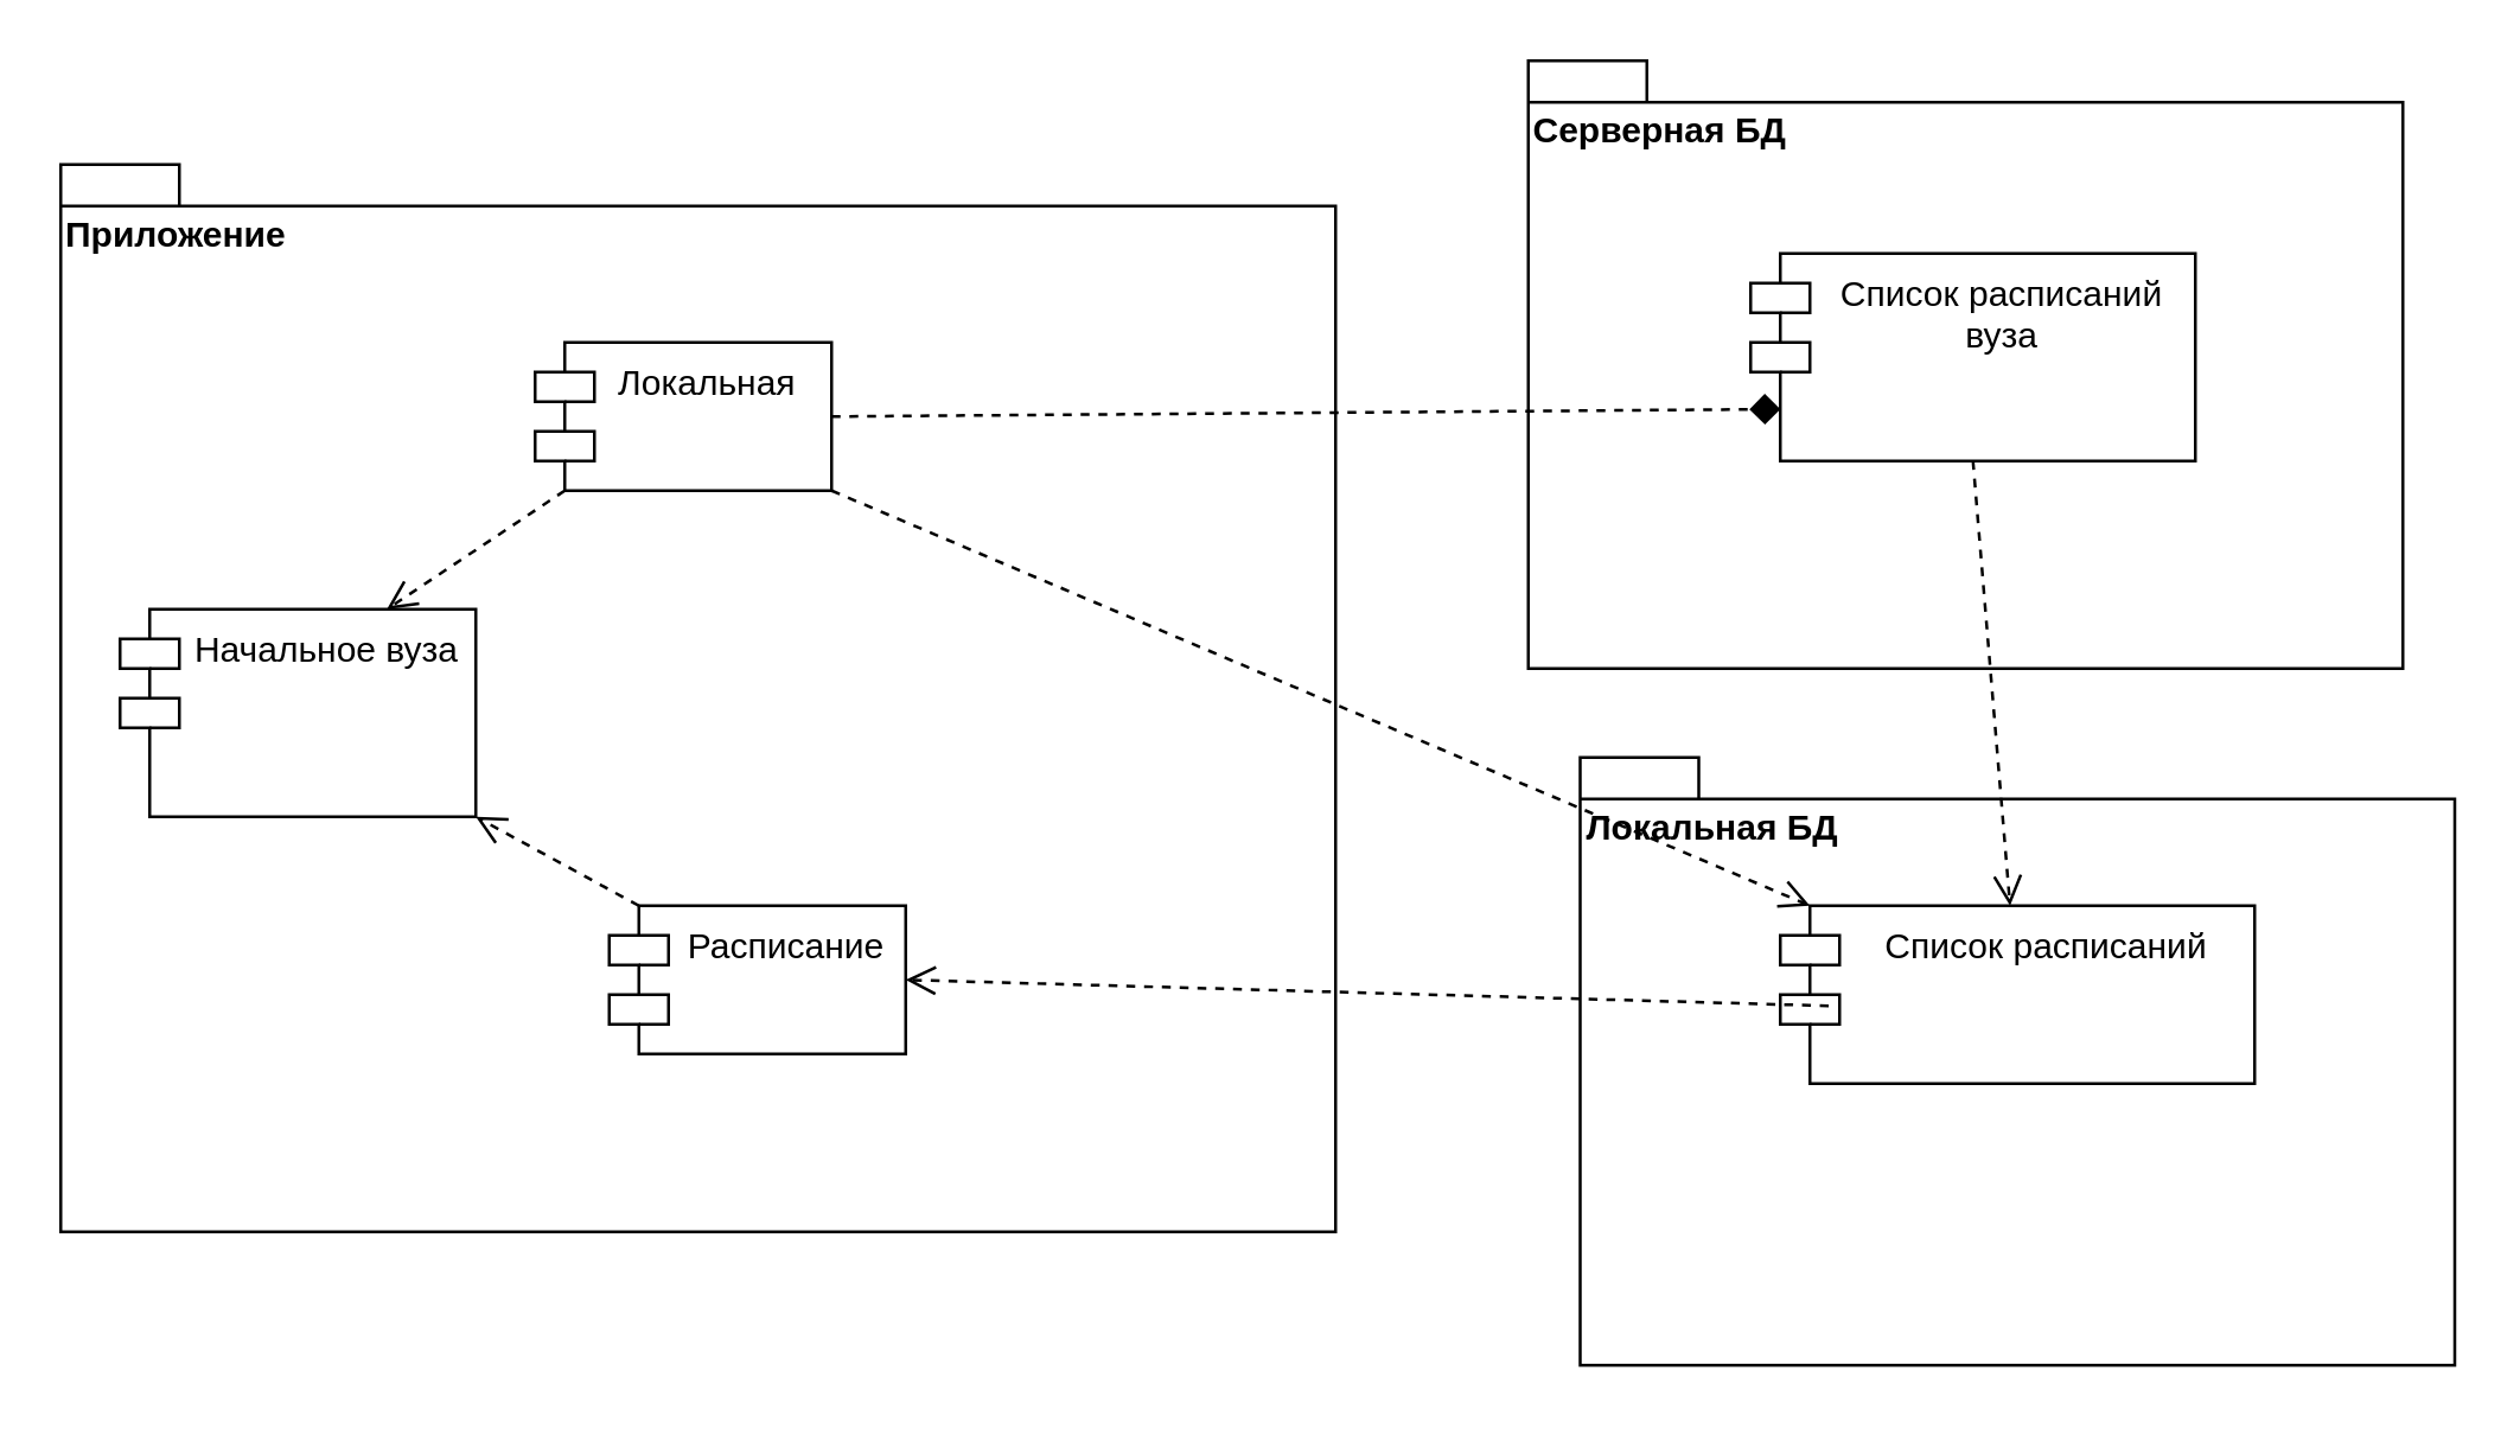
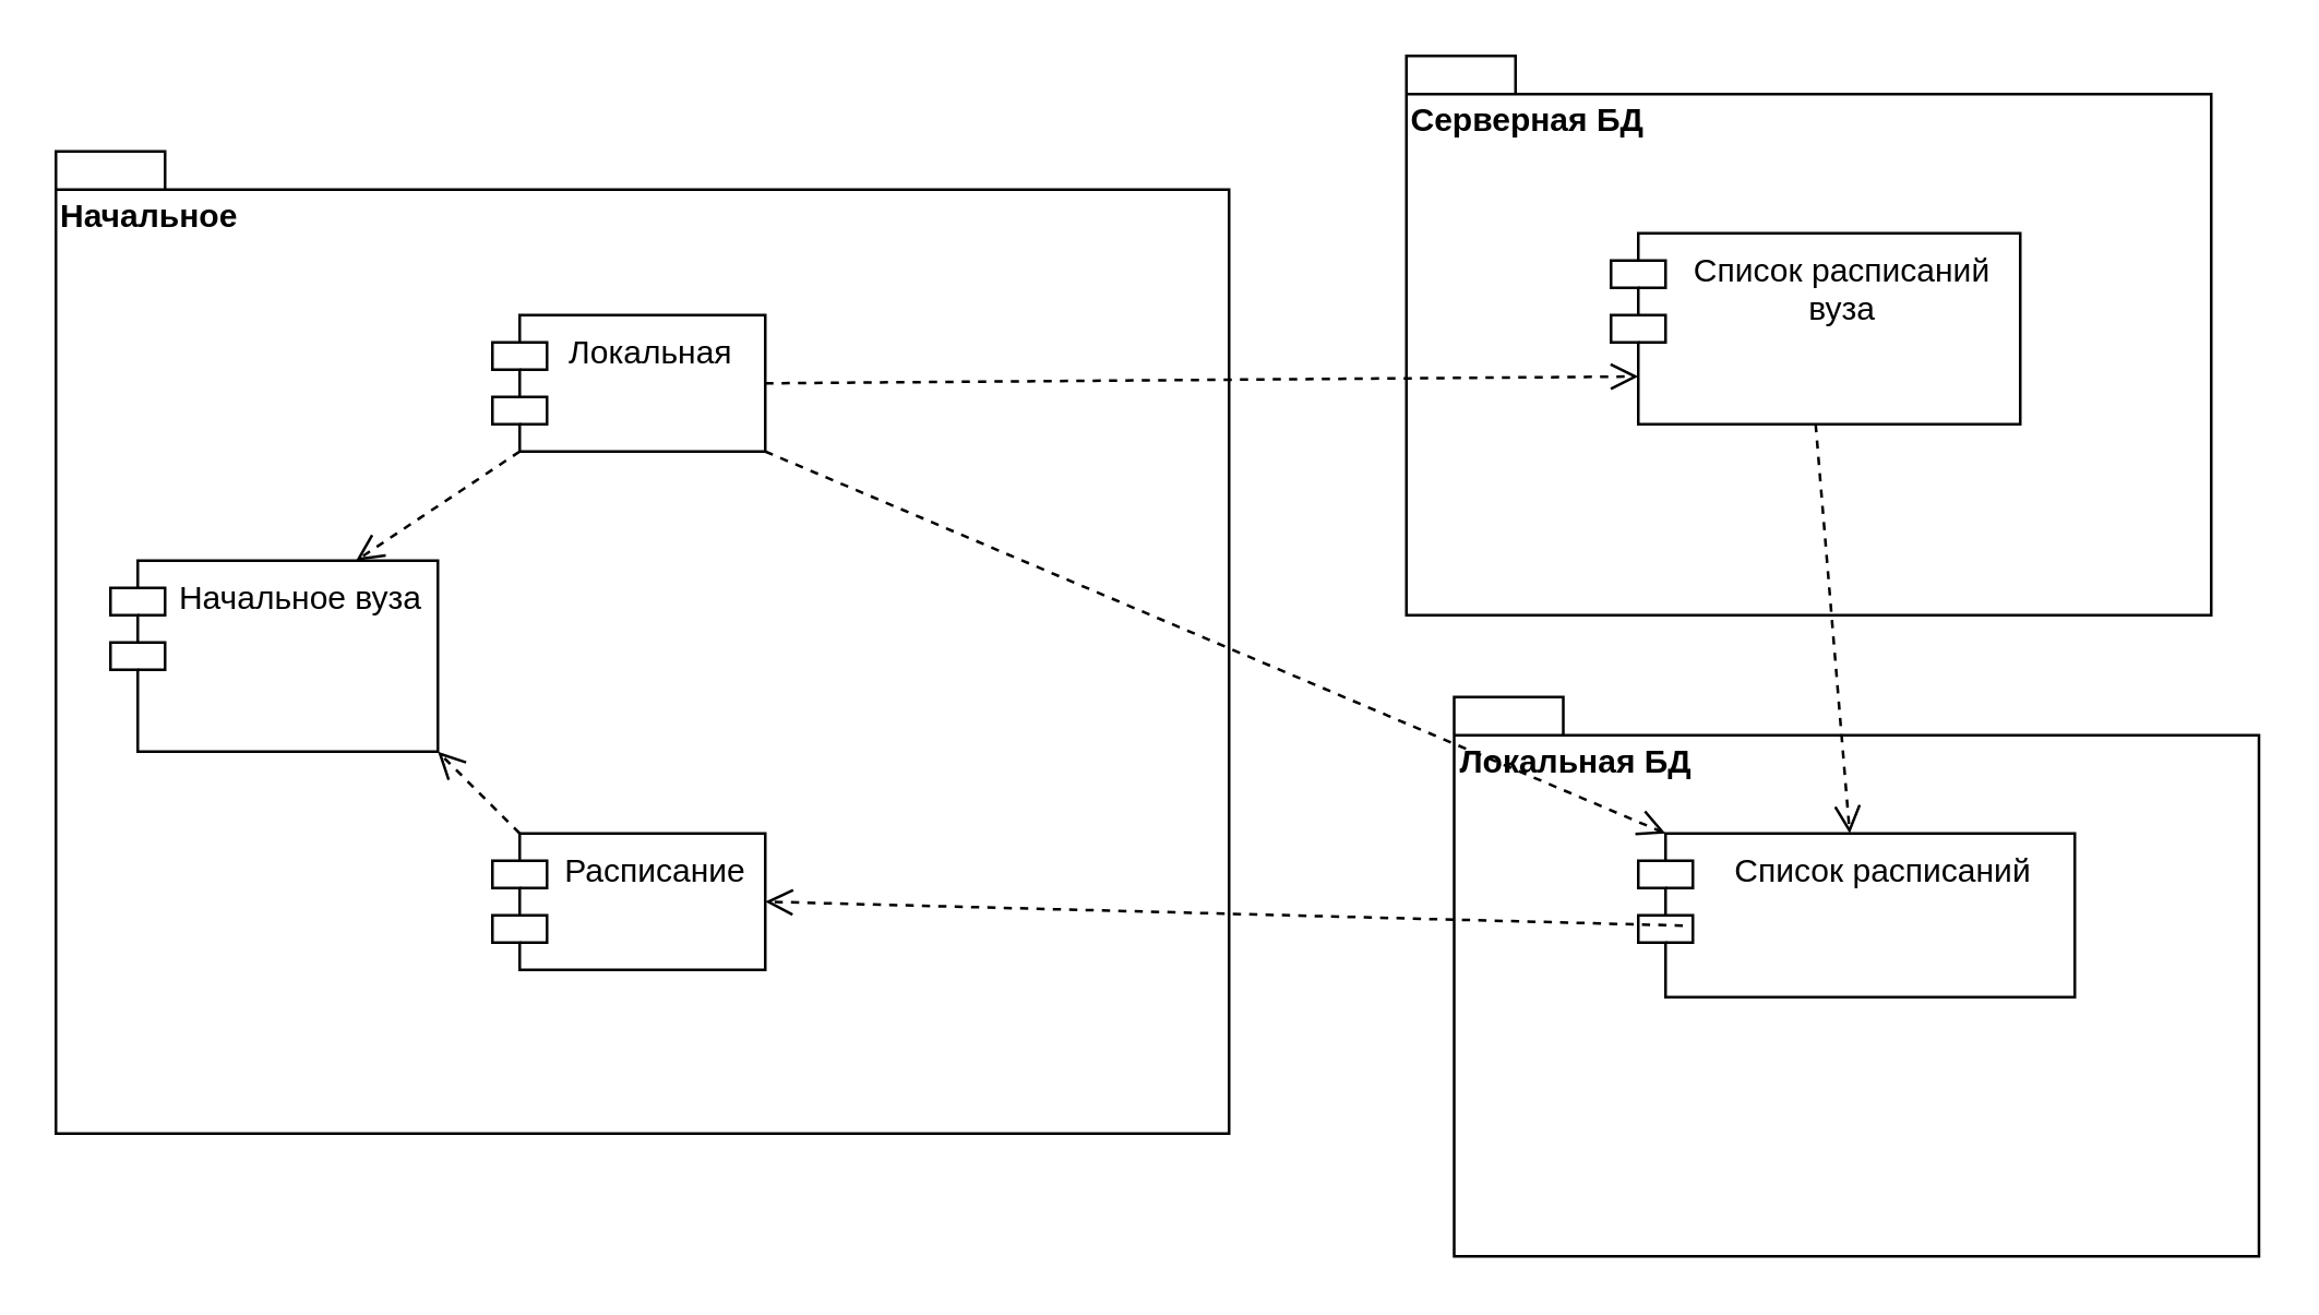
  <mxCell id="0" />
  <mxCell id="1" parent="0" />
  <mxCell id="2" value="Локальная БД" style="shape=folder;fontStyle=1;spacingTop=10;tabWidth=40;tabHeight=14;tabPosition=left;html=1;labelPosition=center;verticalLabelPosition=middle;align=left;verticalAlign=top;" vertex="1" parent="1"><mxGeometry x="532.5" y="255" width="295" height="205" as="geometry" /></mxCell>
  <mxCell id="3" value="Список расписаний" style="shape=module;align=left;spacingLeft=20;align=center;verticalAlign=top;" vertex="1" parent="1"><mxGeometry x="600" y="305" width="160" height="60" as="geometry" /></mxCell>
  <mxCell id="4" value="Серверная БД" style="shape=folder;fontStyle=1;spacingTop=10;tabWidth=40;tabHeight=14;tabPosition=left;html=1;labelPosition=center;verticalLabelPosition=middle;align=left;verticalAlign=top;" vertex="1" parent="1"><mxGeometry x="515" y="20" width="295" height="205" as="geometry" /></mxCell>
- <mxCell id="5" value="Приложение" style="shape=folder;fontStyle=1;spacingTop=10;tabWidth=40;tabHeight=14;tabPosition=left;html=1;labelPosition=center;verticalLabelPosition=middle;align=left;verticalAlign=top;" vertex="1" parent="1"><mxGeometry x="20" y="55" width="430" height="360" as="geometry" /></mxCell>
+ <mxCell id="5" value="Начальное" style="shape=folder;fontStyle=1;spacingTop=10;tabWidth=40;tabHeight=14;tabPosition=left;html=1;labelPosition=center;verticalLabelPosition=middle;align=left;verticalAlign=top;" vertex="1" parent="1"><mxGeometry x="20" y="55" width="430" height="360" as="geometry" /></mxCell>
  <mxCell id="6" value="Локальная " style="shape=module;align=left;spacingLeft=20;align=center;verticalAlign=top;" vertex="1" parent="1"><mxGeometry x="180" y="115" width="100" height="50" as="geometry" /></mxCell>
  <mxCell id="7" value="Начальное вуза" style="shape=module;align=left;spacingLeft=20;align=center;verticalAlign=top;" vertex="1" parent="1"><mxGeometry x="40" y="205" width="120" height="70" as="geometry" /></mxCell>
- <mxCell id="8" value="Расписание" style="shape=module;align=left;spacingLeft=20;align=center;verticalAlign=top;" vertex="1" parent="1"><mxGeometry x="205" y="305" width="100" height="50" as="geometry" /></mxCell>
+ <mxCell id="8" value="Расписание" style="shape=module;align=left;spacingLeft=20;align=center;verticalAlign=top;" vertex="1" parent="1"><mxGeometry x="180" y="305" width="100" height="50" as="geometry" /></mxCell>
  <mxCell id="9" value="Список расписаний&#10;вуза" style="shape=module;align=left;spacingLeft=20;align=center;verticalAlign=top;" vertex="1" parent="1"><mxGeometry x="590" y="85" width="150" height="70" as="geometry" /></mxCell>
  <mxCell id="10" value="" style="html=1;verticalAlign=bottom;endArrow=open;dashed=1;endSize=8;exitX=0.102;exitY=0.563;exitDx=0;exitDy=0;exitPerimeter=0;entryX=1;entryY=0.5;entryDx=0;entryDy=0;" edge="1" parent="1" source="3" target="8"><mxGeometry relative="1" as="geometry"><mxPoint x="480" y="275" as="sourcePoint" /><mxPoint x="400" y="275" as="targetPoint" /></mxGeometry></mxCell>
  <mxCell id="11" value="" style="html=1;verticalAlign=bottom;endArrow=open;dashed=1;endSize=8;exitX=0;exitY=1;exitDx=10;exitDy=0;exitPerimeter=0;entryX=0.75;entryY=0;entryDx=0;entryDy=0;" edge="1" parent="1" source="6" target="7"><mxGeometry relative="1" as="geometry"><mxPoint x="626.32" y="398.78" as="sourcePoint" /><mxPoint x="290" y="340" as="targetPoint" /></mxGeometry></mxCell>
  <mxCell id="12" value="" style="html=1;verticalAlign=bottom;endArrow=open;dashed=1;endSize=8;exitX=0;exitY=0;exitDx=10;exitDy=0;exitPerimeter=0;entryX=1;entryY=1;entryDx=0;entryDy=0;" edge="1" parent="1" source="8" target="7"><mxGeometry relative="1" as="geometry"><mxPoint x="200" y="175" as="sourcePoint" /><mxPoint x="140" y="215" as="targetPoint" /></mxGeometry></mxCell>
  <mxCell id="13" value="" style="html=1;verticalAlign=bottom;endArrow=open;dashed=1;endSize=8;exitX=0.5;exitY=1;exitDx=0;exitDy=0;" edge="1" parent="1" source="9" target="3"><mxGeometry relative="1" as="geometry"><mxPoint x="220" y="195" as="sourcePoint" /><mxPoint x="160" y="235" as="targetPoint" /></mxGeometry></mxCell>
- <mxCell id="14" value="" style="html=1;verticalAlign=bottom;endArrow=diamond;dashed=1;endSize=8;exitX=1;exitY=0.5;exitDx=0;exitDy=0;entryX=0;entryY=0.75;entryDx=10;entryDy=0;entryPerimeter=0;" edge="1" parent="1" source="6" target="9"><mxGeometry relative="1" as="geometry"><mxPoint x="230" y="205" as="sourcePoint" /><mxPoint x="170" y="245" as="targetPoint" /></mxGeometry></mxCell>
+ <mxCell id="14" value="" style="html=1;verticalAlign=bottom;endArrow=open;dashed=1;endSize=8;exitX=1;exitY=0.5;exitDx=0;exitDy=0;entryX=0;entryY=0.75;entryDx=10;entryDy=0;entryPerimeter=0;" edge="1" parent="1" source="6" target="9"><mxGeometry relative="1" as="geometry"><mxPoint x="230" y="205" as="sourcePoint" /><mxPoint x="170" y="245" as="targetPoint" /></mxGeometry></mxCell>
  <mxCell id="15" value="" style="html=1;verticalAlign=bottom;endArrow=open;dashed=1;endSize=8;exitX=1;exitY=1;exitDx=0;exitDy=0;entryX=0;entryY=0;entryDx=10;entryDy=0;entryPerimeter=0;" edge="1" parent="1" source="6" target="3"><mxGeometry relative="1" as="geometry"><mxPoint x="290" y="150" as="sourcePoint" /><mxPoint x="610" y="147.5" as="targetPoint" /></mxGeometry></mxCell>
